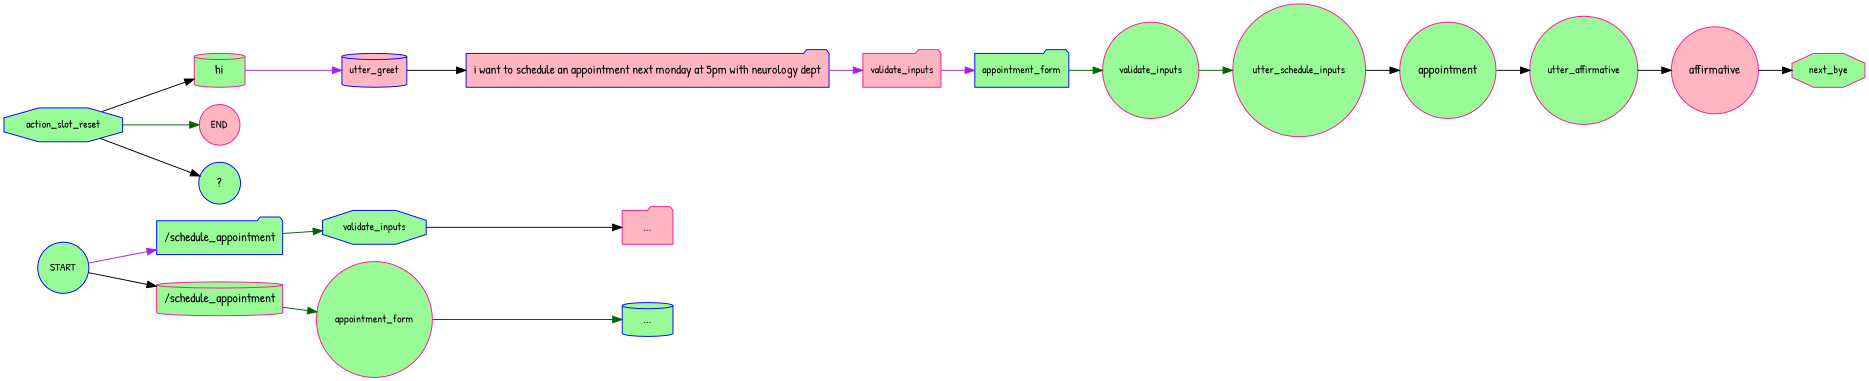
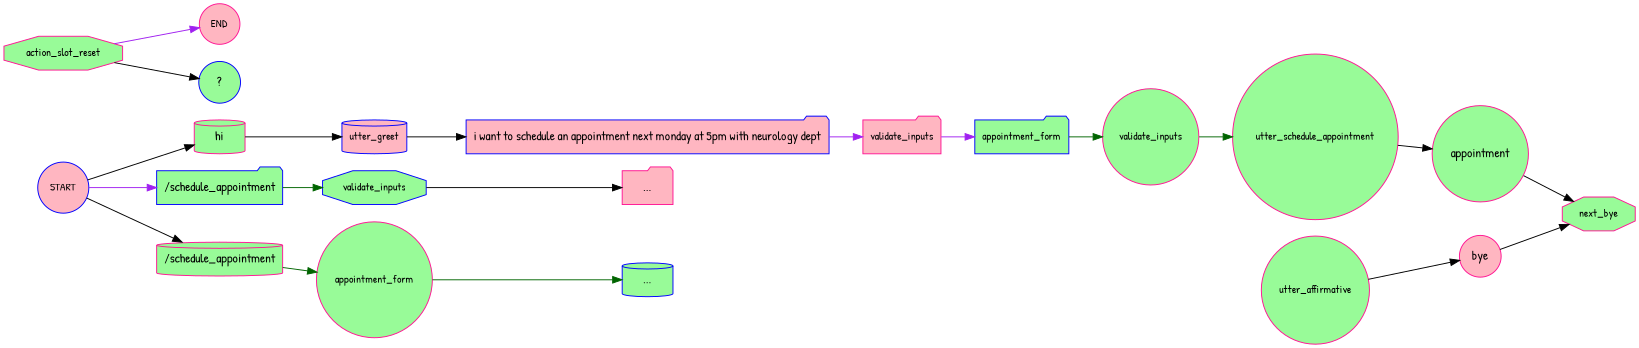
  digraph {
    fontname="Patrick Hand"
    rankdir=LR
    node [color=deeppink fillcolor=palegreen fontname="Patrick Hand" fontsize=12 shape=circle style=filled]
    edge [color=black fontname="Patrick Hand"]
-   n1 [color=blue label=START]
+   n1 [color=blue fillcolor=lightpink label=START]
    n2 [label=hi shape=cylinder fontsize=""]
    n3 [color=blue label="/schedule_appointment" shape=folder fontsize=""]
    n4 [label="/schedule_appointment" shape=cylinder fontsize=""]
    n5 [color=blue fillcolor=lightpink label=utter_greet shape=cylinder]
    n6 [color=blue label=validate_inputs shape=octagon]
    n7 [label=appointment_form]
    n8 [fillcolor=lightpink label=END]
    n9 [color=blue fillcolor=lightpink label="i want to schedule an appointment next monday at 5pm with neurology dept" shape=folder fontsize=""]
    n10 [fillcolor=lightpink label=validate_inputs shape=folder]
    n11 [color=blue label=appointment_form shape=folder]
    n12 [label=validate_inputs]
-   n13 [label=utter_schedule_inputs]
+   n13 [label=utter_schedule_appointment]
    n14 [label=appointment fontsize=""]
    n15 [label=utter_affirmative]
-   n16 [fillcolor=lightpink label=affirmative fontsize=""]
+   n16 [fillcolor=lightpink label=bye fontsize=""]
    n17 [label=next_bye shape=octagon]
-   n18 [color=blue label=action_slot_reset shape=octagon]
+   n18 [label=action_slot_reset shape=octagon]
    n19 [color=blue label="  ?  " fontsize=""]
    n20 [fillcolor=lightpink label="..." shape=folder fontsize=""]
    n21 [color=blue label="..." shape=cylinder fontsize=""]
-   n18 -> n2
+   n1 -> n2
    n1 -> n3 [color=purple]
    n1 -> n4
-   n2 -> n5 [color=purple]
+   n2 -> n5
    n3 -> n6 [color=darkgreen]
    n4 -> n7 [color=darkgreen]
    n5 -> n9
    n6 -> n20
    n7 -> n21 [color=darkgreen]
    n9 -> n10 [color=purple]
    n10 -> n11 [color=purple]
    n11 -> n12 [color=darkgreen]
    n12 -> n13 [color=darkgreen]
    n13 -> n14
-   n14 -> n15
+   n14 -> n17
    n15 -> n16
    n16 -> n17
-   n18 -> n8 [color=darkgreen]
+   n18 -> n8 [color=purple]
    n18 -> n19
  }
